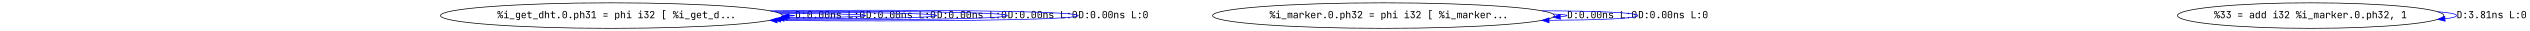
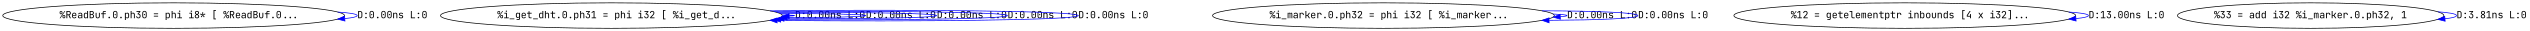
  digraph {
    fontname="JetBrains Mono"
    node [fontname="JetBrains Mono"]
    edge [color=blue fontname="JetBrains Mono"]
+   n1 [label="  %ReadBuf.0.ph30 = phi i8* [ %ReadBuf.0..."]
    n2 [label="  %i_get_dht.0.ph31 = phi i32 [ %i_get_d..."]
    n3 [label="  %i_marker.0.ph32 = phi i32 [ %i_marker..."]
+   n4 [label="  %12 = getelementptr inbounds [4 x i32]..."]
    n5 [label="%33 = add i32 %i_marker.0.ph32, 1"]
+   n1 -> n1 [label="D:0.00ns L:0"]
    n2 -> n2 [label="D:0.00ns L:0"]
    n2 -> n2 [label="D:0.00ns L:0"]
    n2 -> n2 [label="D:0.00ns L:0"]
    n2 -> n2 [label="D:0.00ns L:0"]
    n2 -> n2 [label="D:0.00ns L:0"]
    n3 -> n3 [label="D:0.00ns L:0"]
    n3 -> n3 [label="D:0.00ns L:0"]
+   n4 -> n4 [label="D:13.00ns L:0"]
    n5 -> n5 [label="D:3.81ns L:0"]
  }
